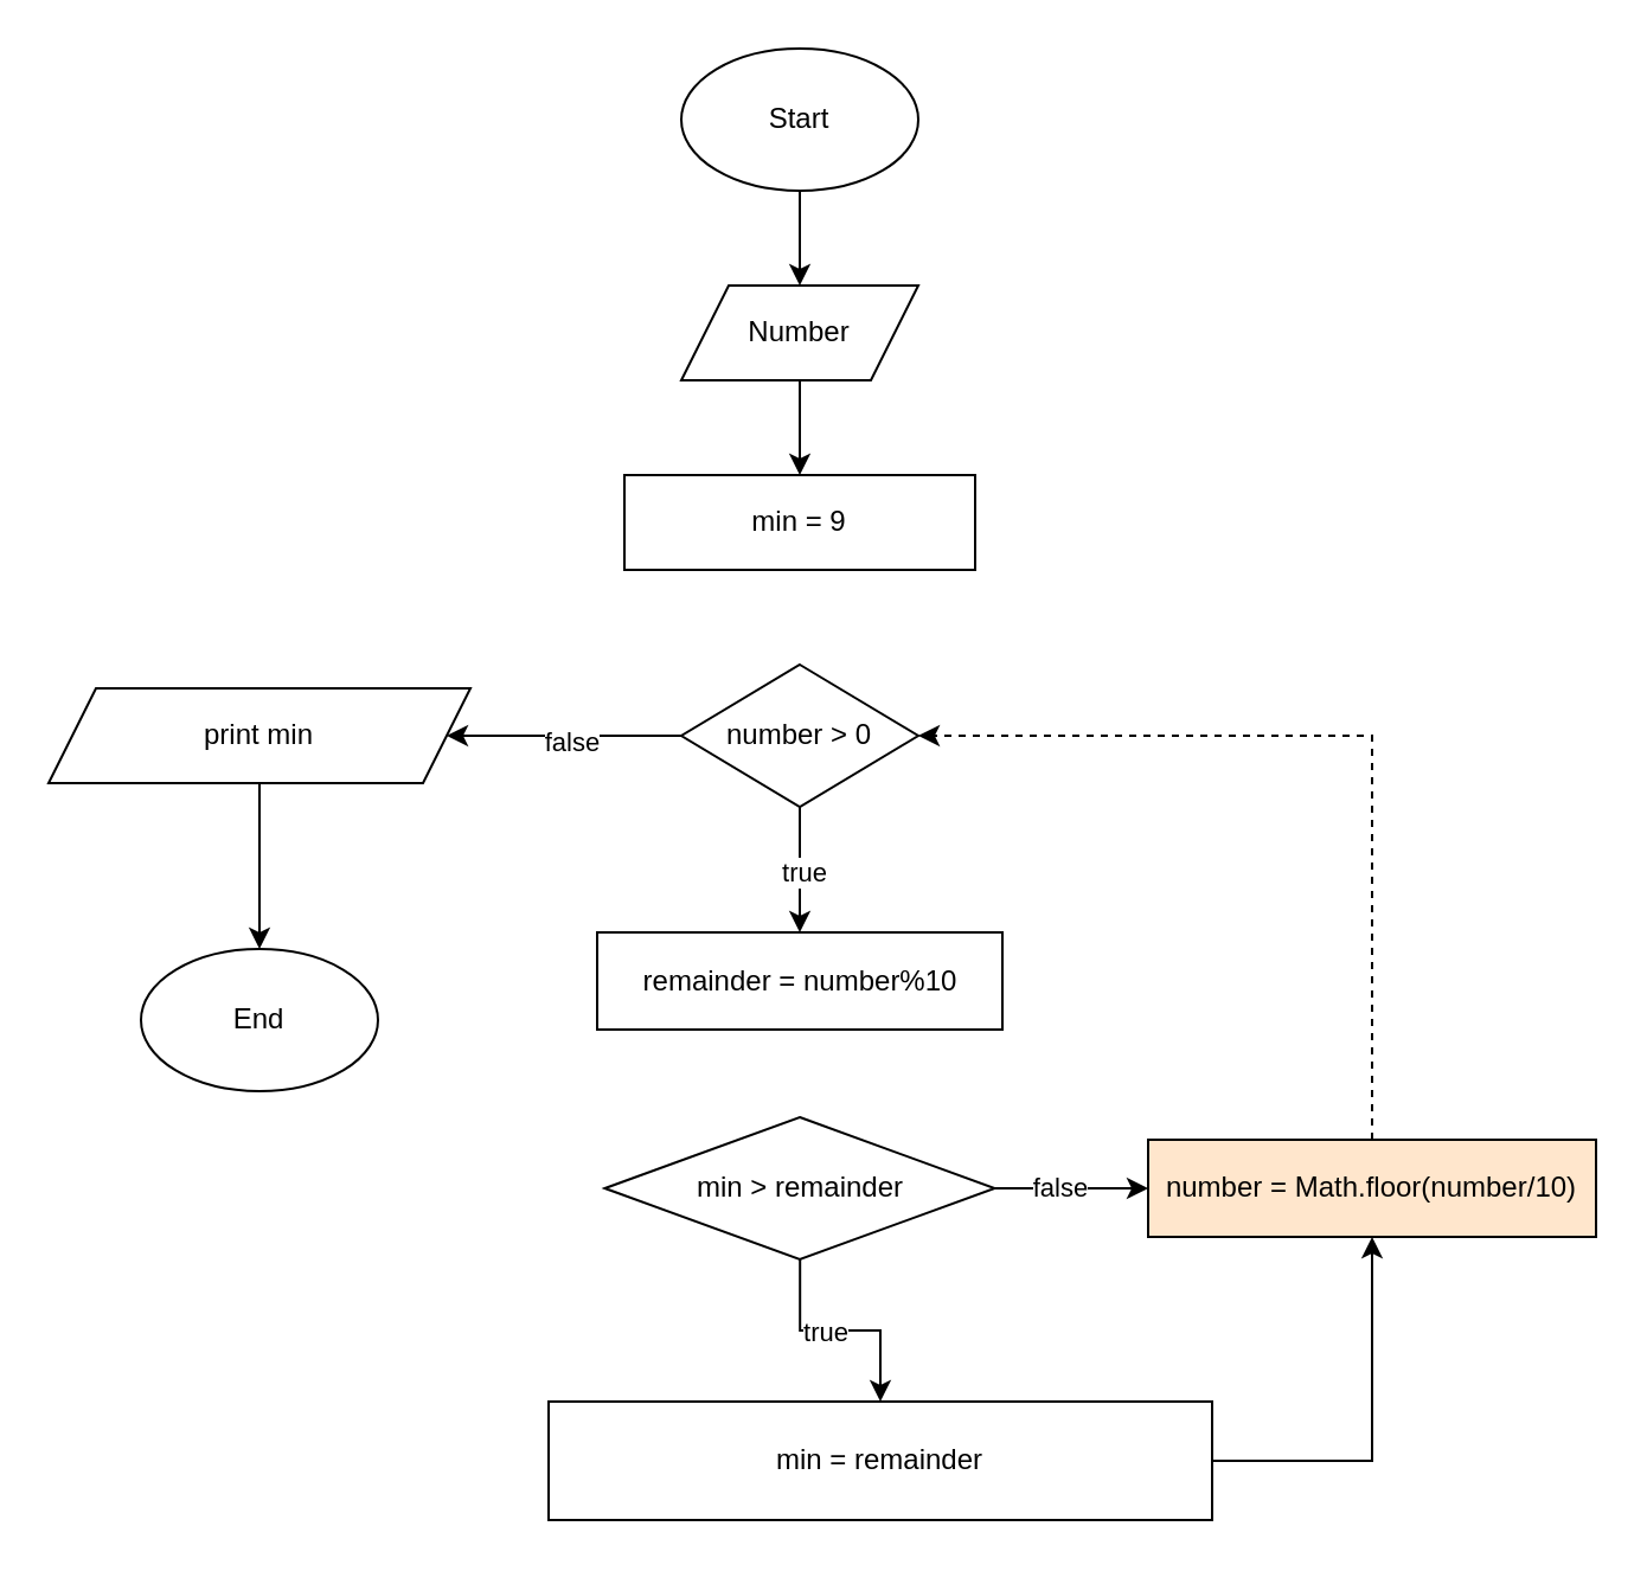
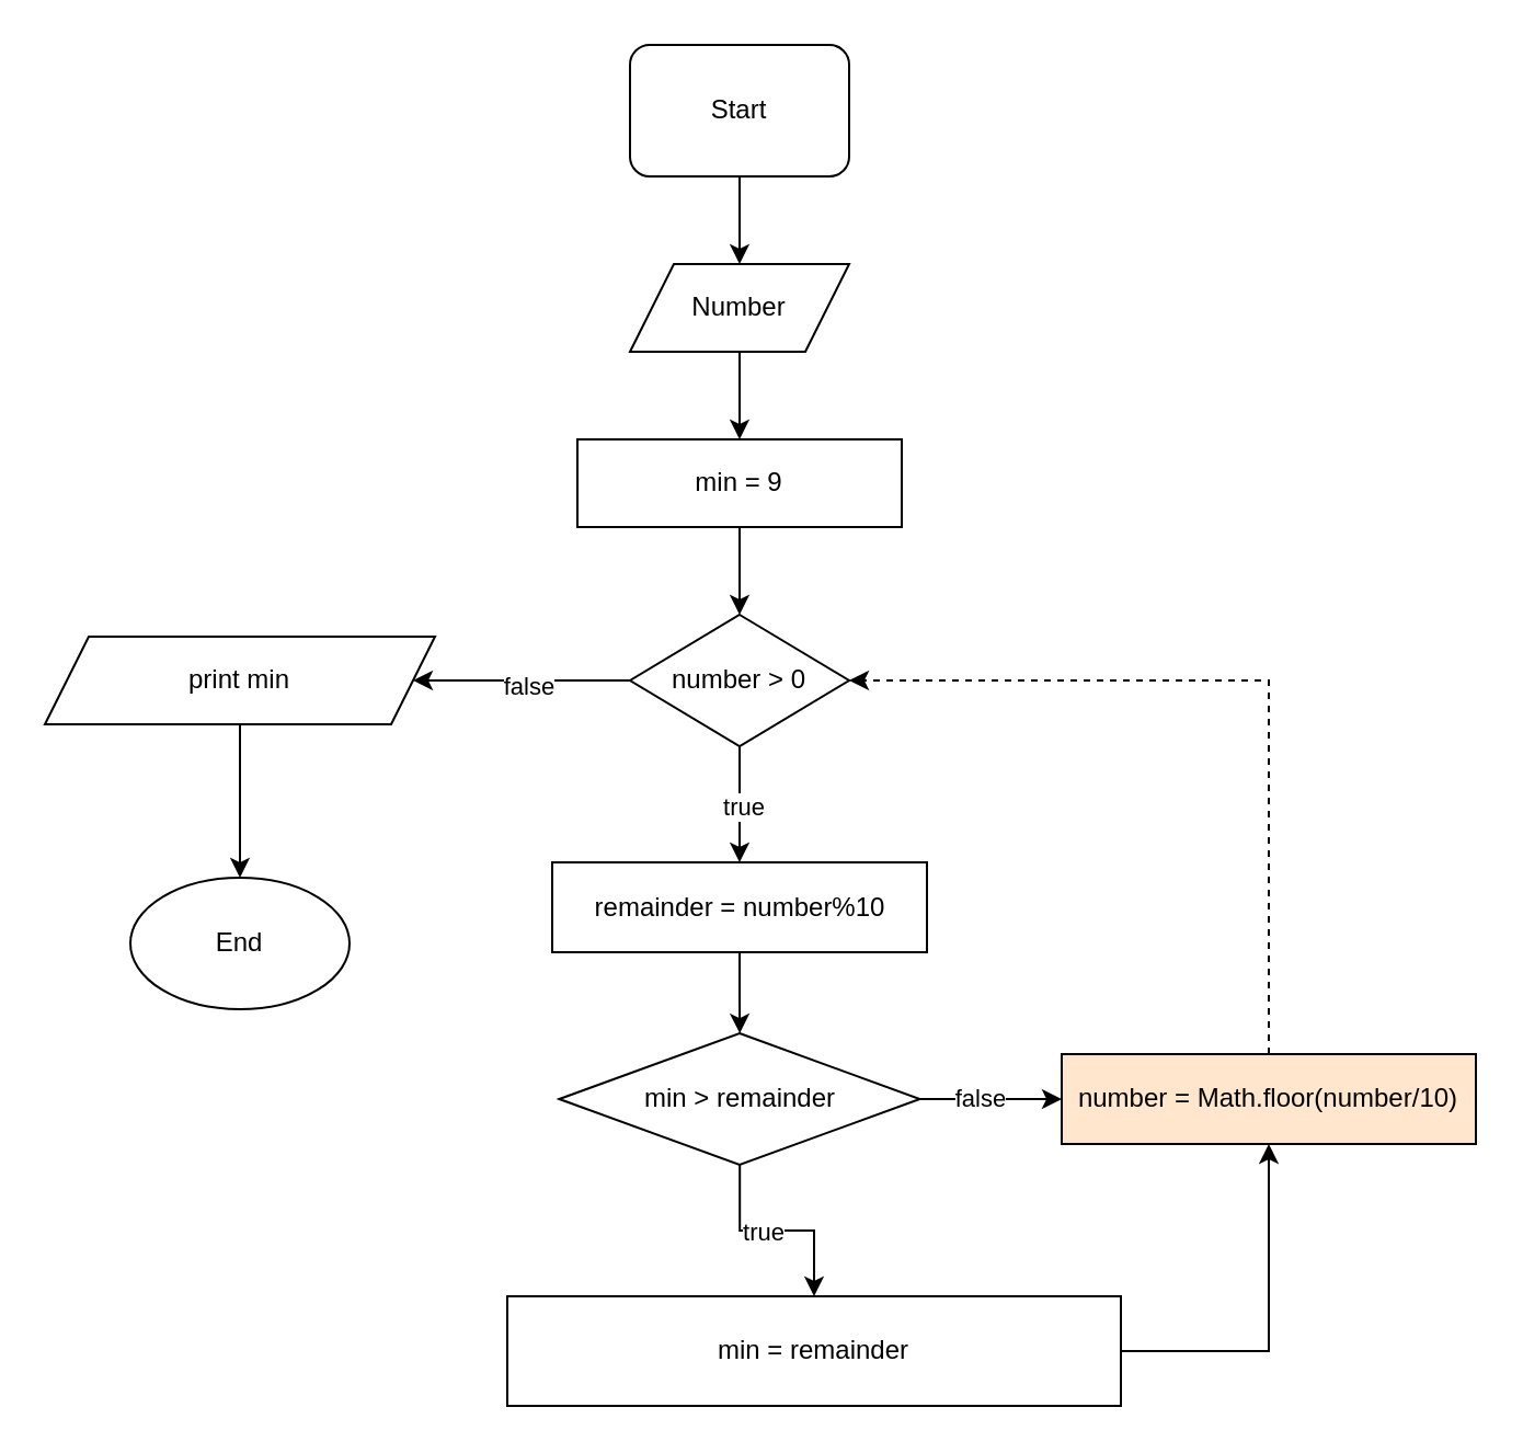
  <mxCell id="0" />
  <mxCell id="1" parent="0" />
  <mxCell id="2" value="" style="edgeStyle=orthogonalEdgeStyle;rounded=0;orthogonalLoop=1;jettySize=auto;html=1;" edge="1" parent="1" source="3" target="5"><mxGeometry relative="1" as="geometry" /></mxCell>
- <mxCell id="3" value="Start" style="ellipse;whiteSpace=wrap;html=1;" vertex="1" parent="1"><mxGeometry x="287" y="20" width="100" height="60" as="geometry" /></mxCell>
+ <mxCell id="3" value="Start" style="whiteSpace=wrap;html=1;rounded=1;" vertex="1" parent="1"><mxGeometry x="287" y="20" width="100" height="60" as="geometry" /></mxCell>
  <mxCell id="4" value="" style="edgeStyle=orthogonalEdgeStyle;rounded=0;orthogonalLoop=1;jettySize=auto;html=1;" edge="1" parent="1" source="5" target="7"><mxGeometry relative="1" as="geometry" /></mxCell>
  <mxCell id="5" value="Number" style="shape=parallelogram;perimeter=parallelogramPerimeter;whiteSpace=wrap;html=1;fixedSize=1;" vertex="1" parent="1"><mxGeometry x="287" y="120" width="100" height="40" as="geometry" /></mxCell>
+ <mxCell id="6" value="" style="edgeStyle=orthogonalEdgeStyle;rounded=0;orthogonalLoop=1;jettySize=auto;html=1;" edge="1" parent="1" source="7" target="12"><mxGeometry relative="1" as="geometry" /></mxCell>
  <mxCell id="7" value="min = 9" style="rounded=0;whiteSpace=wrap;html=1;" vertex="1" parent="1"><mxGeometry x="263" y="200" width="148" height="40" as="geometry" /></mxCell>
  <mxCell id="8" value="" style="edgeStyle=orthogonalEdgeStyle;rounded=0;orthogonalLoop=1;jettySize=auto;html=1;" edge="1" parent="1" source="12" target="16"><mxGeometry relative="1" as="geometry" /></mxCell>
  <mxCell id="9" value="false" style="edgeLabel;html=1;align=center;verticalAlign=middle;resizable=0;points=[];" vertex="1" connectable="0" parent="8"><mxGeometry x="-0.044" y="2" relative="1" as="geometry"><mxPoint as="offset" /></mxGeometry></mxCell>
  <mxCell id="10" value="" style="edgeStyle=orthogonalEdgeStyle;rounded=0;orthogonalLoop=1;jettySize=auto;html=1;" edge="1" parent="1" source="12" target="14"><mxGeometry relative="1" as="geometry" /></mxCell>
  <mxCell id="11" value="true" style="edgeLabel;html=1;align=center;verticalAlign=middle;resizable=0;points=[];" vertex="1" connectable="0" parent="10"><mxGeometry y="1" relative="1" as="geometry"><mxPoint as="offset" /></mxGeometry></mxCell>
  <mxCell id="12" value="number &amp;gt; 0" style="rhombus;whiteSpace=wrap;html=1;" vertex="1" parent="1"><mxGeometry x="287" y="280" width="100" height="60" as="geometry" /></mxCell>
+ <mxCell id="13" value="" style="edgeStyle=orthogonalEdgeStyle;rounded=0;orthogonalLoop=1;jettySize=auto;html=1;" edge="1" parent="1" source="14" target="22"><mxGeometry relative="1" as="geometry" /></mxCell>
  <mxCell id="14" value="remainder = number%10" style="rounded=0;whiteSpace=wrap;html=1;" vertex="1" parent="1"><mxGeometry x="251.5" y="393" width="171" height="41" as="geometry" /></mxCell>
  <mxCell id="15" value="" style="edgeStyle=orthogonalEdgeStyle;rounded=0;orthogonalLoop=1;jettySize=auto;html=1;" edge="1" parent="1" source="16" target="17"><mxGeometry relative="1" as="geometry" /></mxCell>
  <mxCell id="16" value="print min" style="shape=parallelogram;perimeter=parallelogramPerimeter;whiteSpace=wrap;html=1;fixedSize=1;" vertex="1" parent="1"><mxGeometry x="20" y="290" width="178" height="40" as="geometry" /></mxCell>
  <mxCell id="17" value="End" style="ellipse;whiteSpace=wrap;html=1;" vertex="1" parent="1"><mxGeometry x="59" y="400" width="100" height="60" as="geometry" /></mxCell>
  <mxCell id="18" value="" style="edgeStyle=orthogonalEdgeStyle;rounded=0;orthogonalLoop=1;jettySize=auto;html=1;" edge="1" parent="1" source="22" target="24"><mxGeometry relative="1" as="geometry" /></mxCell>
  <mxCell id="19" value="true" style="edgeLabel;html=1;align=center;verticalAlign=middle;resizable=0;points=[];" vertex="1" connectable="0" parent="18"><mxGeometry x="-0.149" relative="1" as="geometry"><mxPoint as="offset" /></mxGeometry></mxCell>
  <mxCell id="20" value="" style="edgeStyle=orthogonalEdgeStyle;rounded=0;orthogonalLoop=1;jettySize=auto;html=1;" edge="1" parent="1" source="22" target="26"><mxGeometry relative="1" as="geometry" /></mxCell>
  <mxCell id="21" value="false" style="edgeLabel;html=1;align=center;verticalAlign=middle;resizable=0;points=[];" vertex="1" connectable="0" parent="20"><mxGeometry x="-0.174" y="1" relative="1" as="geometry"><mxPoint as="offset" /></mxGeometry></mxCell>
  <mxCell id="22" value="min &amp;gt; remainder" style="rhombus;whiteSpace=wrap;html=1;" vertex="1" parent="1"><mxGeometry x="254.75" y="471" width="164.5" height="60" as="geometry" /></mxCell>
  <mxCell id="23" style="edgeStyle=orthogonalEdgeStyle;rounded=0;orthogonalLoop=1;jettySize=auto;html=1;exitX=1;exitY=0.5;exitDx=0;exitDy=0;entryX=0.5;entryY=1;entryDx=0;entryDy=0;" edge="1" parent="1" source="24" target="26"><mxGeometry relative="1" as="geometry" /></mxCell>
  <mxCell id="24" value="min = remainder" style="rounded=0;whiteSpace=wrap;html=1;" vertex="1" parent="1"><mxGeometry x="231" y="591" width="280" height="50" as="geometry" /></mxCell>
  <mxCell id="25" style="edgeStyle=orthogonalEdgeStyle;rounded=0;orthogonalLoop=1;jettySize=auto;html=1;exitX=0.5;exitY=0;exitDx=0;exitDy=0;entryX=1;entryY=0.5;entryDx=0;entryDy=0;dashed=1;" edge="1" parent="1" source="26" target="12"><mxGeometry relative="1" as="geometry" /></mxCell>
  <mxCell id="26" value="number = Math.floor(number/10)" style="rounded=0;whiteSpace=wrap;html=1;fillColor=#ffe6cc;" vertex="1" parent="1"><mxGeometry x="484" y="480.5" width="189" height="41" as="geometry" /></mxCell>
